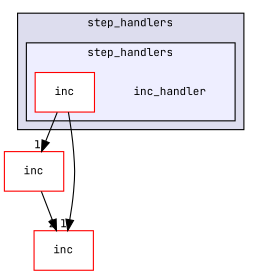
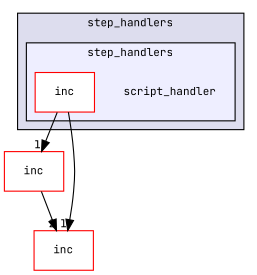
  digraph {
    compound=true
    fontname="JetBrains Mono"
    node [fontname="JetBrains Mono" fontsize=10 shape=box color=red fillcolor=white style=filled]
    edge [headlabel=1 labeldistance=1.5 labelfontname=Helvetica labelfontsize=10 fontname="JetBrains Mono"]
-   n1 [label=inc_handler shape=plaintext color="" fillcolor="" style=""]
+   n1 [label=script_handler shape=plaintext color="" fillcolor="" style=""]
    n2 [label=inc]
    n3 [label=inc]
    n4 [label=inc]
    subgraph cluster_1 {
      bgcolor="#ddddee"
      fontsize=10
      label=step_handlers
      pencolor=black
      subgraph cluster_2 {
        bgcolor="#eeeeff"
        fontsize=10
        pencolor=black
        n1
        n2
      }
    }
    n2 -> n3
    n2 -> n4
    n3 -> n4 [headlabel=2]
  }
